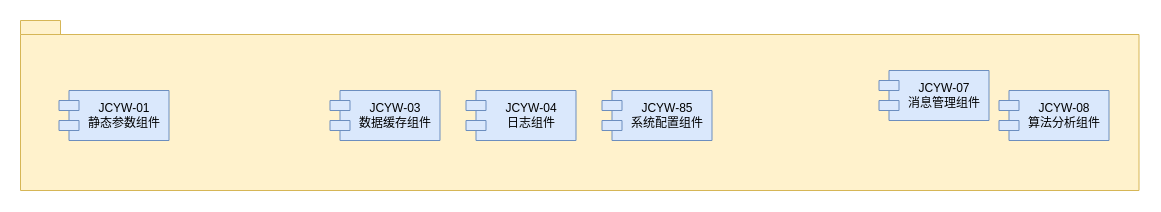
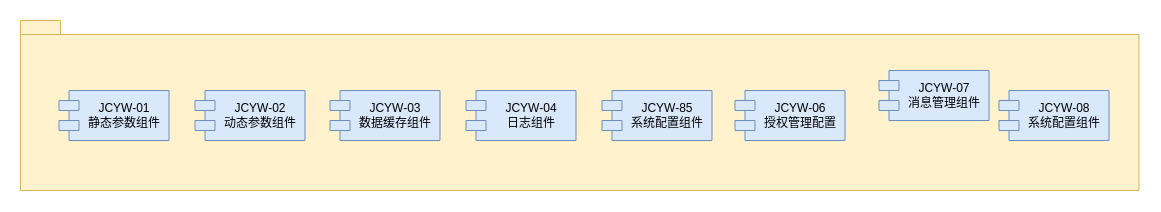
  <mxCell id="0" />
  <mxCell id="1" parent="0" />
  <mxCell id="2" value="" style="shape=folder;fontStyle=1;spacingTop=10;tabWidth=40;tabHeight=14;tabPosition=left;html=1;fontSize=18;verticalAlign=top;fillColor=#fff2cc;strokeColor=#d6b656;" parent="1" vertex="1"><mxGeometry x="20" y="20" width="1118.5" height="170" as="geometry" /></mxCell>
  <mxCell id="3" value="JCYW-01&#10;静态参数组件" style="shape=module;align=center;spacingLeft=20;align=center;verticalAlign=middle;whiteSpace=wrap;labelPosition=center;verticalLabelPosition=middle;fillColor=#dae8fc;strokeColor=#6c8ebf;" parent="1" vertex="1"><mxGeometry x="58.5" y="90" width="110" height="50" as="geometry" /></mxCell>
+ <mxCell id="4" value="JCYW-02&#10;动态参数组件" style="shape=module;align=center;spacingLeft=20;align=center;verticalAlign=middle;whiteSpace=wrap;labelPosition=center;verticalLabelPosition=middle;fillColor=#dae8fc;strokeColor=#6c8ebf;" parent="1" vertex="1"><mxGeometry x="194.5" y="90" width="110" height="50" as="geometry" /></mxCell>
  <mxCell id="5" value="JCYW-03&#10;数据缓存组件" style="shape=module;align=center;spacingLeft=20;align=center;verticalAlign=middle;whiteSpace=wrap;labelPosition=center;verticalLabelPosition=middle;fillColor=#dae8fc;strokeColor=#6c8ebf;" parent="1" vertex="1"><mxGeometry x="329.5" y="90" width="110" height="50" as="geometry" /></mxCell>
  <mxCell id="6" value="JCYW-04&#10;日志组件" style="shape=module;align=center;spacingLeft=20;align=center;verticalAlign=middle;whiteSpace=wrap;labelPosition=center;verticalLabelPosition=middle;fillColor=#dae8fc;strokeColor=#6c8ebf;" parent="1" vertex="1"><mxGeometry x="465.5" y="90" width="110" height="50" as="geometry" /></mxCell>
  <mxCell id="7" value="JCYW-85&#10;系统配置组件" style="shape=module;align=center;spacingLeft=20;align=center;verticalAlign=middle;whiteSpace=wrap;labelPosition=center;verticalLabelPosition=middle;fillColor=#dae8fc;strokeColor=#6c8ebf;" parent="1" vertex="1"><mxGeometry x="601.5" y="90" width="110" height="50" as="geometry" /></mxCell>
+ <mxCell id="8" value="JCYW-06&#10;授权管理配置" style="shape=module;align=center;spacingLeft=20;align=center;verticalAlign=middle;whiteSpace=wrap;labelPosition=center;verticalLabelPosition=middle;fillColor=#dae8fc;strokeColor=#6c8ebf;" parent="1" vertex="1"><mxGeometry x="734.5" y="90" width="110" height="50" as="geometry" /></mxCell>
  <mxCell id="9" value="JCYW-07&#10;消息管理组件" style="shape=module;align=center;spacingLeft=20;align=center;verticalAlign=middle;whiteSpace=wrap;labelPosition=center;verticalLabelPosition=middle;fillColor=#dae8fc;strokeColor=#6c8ebf;" parent="1" vertex="1"><mxGeometry x="878.5" y="70" width="110" height="50" as="geometry" /></mxCell>
- <mxCell id="10" value="JCYW-08&#10;算法分析组件" style="shape=module;align=center;spacingLeft=20;align=center;verticalAlign=middle;whiteSpace=wrap;labelPosition=center;verticalLabelPosition=middle;fillColor=#dae8fc;strokeColor=#6c8ebf;" parent="1" vertex="1"><mxGeometry x="998.5" y="90" width="110" height="50" as="geometry" /></mxCell>
+ <mxCell id="10" value="JCYW-08&#10;系统配置组件" style="shape=module;align=center;spacingLeft=20;align=center;verticalAlign=middle;whiteSpace=wrap;labelPosition=center;verticalLabelPosition=middle;fillColor=#dae8fc;strokeColor=#6c8ebf;" parent="1" vertex="1"><mxGeometry x="998.5" y="90" width="110" height="50" as="geometry" /></mxCell>
